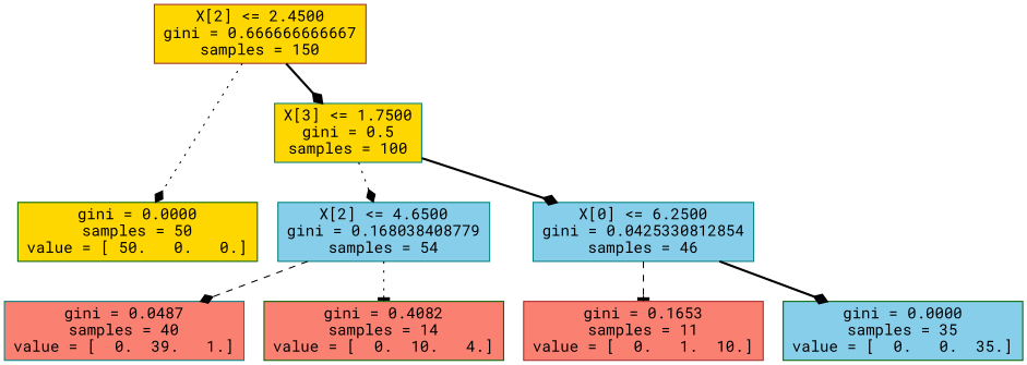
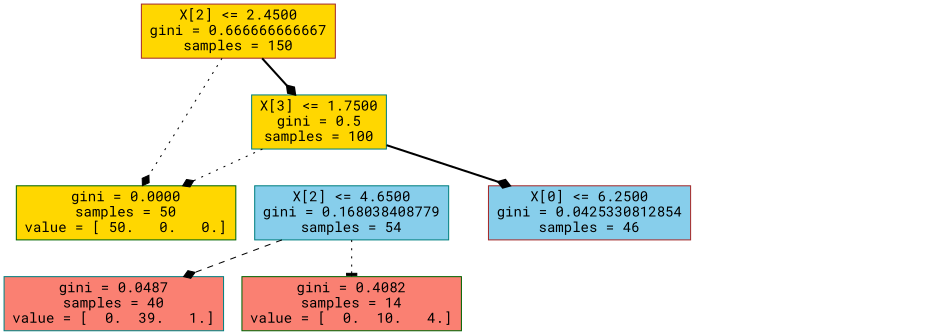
  digraph {
    fontname="Roboto Mono"
    node [color=teal fillcolor=gold fontname="Roboto Mono" shape=box style=filled]
    edge [arrowhead=diamond fontname="Roboto Mono" style=dotted]
    n1 [color=brown label="X[2] <= 2.4500\ngini = 0.666666666667\nsamples = 150"]
    n2 [color=darkgreen label="gini = 0.0000\nsamples = 50\nvalue = [ 50.   0.   0.]"]
    n3 [label="X[3] <= 1.7500\ngini = 0.5\nsamples = 100"]
    n4 [fillcolor=skyblue label="X[2] <= 4.6500\ngini = 0.168038408779\nsamples = 54"]
-   n5 [fillcolor=skyblue label="X[0] <= 6.2500\ngini = 0.0425330812854\nsamples = 46"]
+   n5 [color=brown fillcolor=skyblue label="X[0] <= 6.2500\ngini = 0.0425330812854\nsamples = 46"]
    n6 [fillcolor=salmon label="gini = 0.0487\nsamples = 40\nvalue = [  0.  39.   1.]"]
    n7 [color=darkgreen fillcolor=salmon label="gini = 0.4082\nsamples = 14\nvalue = [  0.  10.   4.]"]
-   n8 [color=brown fillcolor=salmon label="gini = 0.1653\nsamples = 11\nvalue = [  0.   1.  10.]"]
-   n9 [color=darkgreen fillcolor=skyblue label="gini = 0.0000\nsamples = 35\nvalue = [  0.   0.  35.]"]
    n1 -> n2
    n1 -> n3 [style=bold]
-   n3 -> n4
+   n3 -> n2
    n3 -> n5 [style=bold]
    n4 -> n6 [style=dashed]
    n4 -> n7 [arrowhead=tee]
-   n5 -> n8 [arrowhead=tee style=dashed]
-   n5 -> n9 [style=bold]
  }
